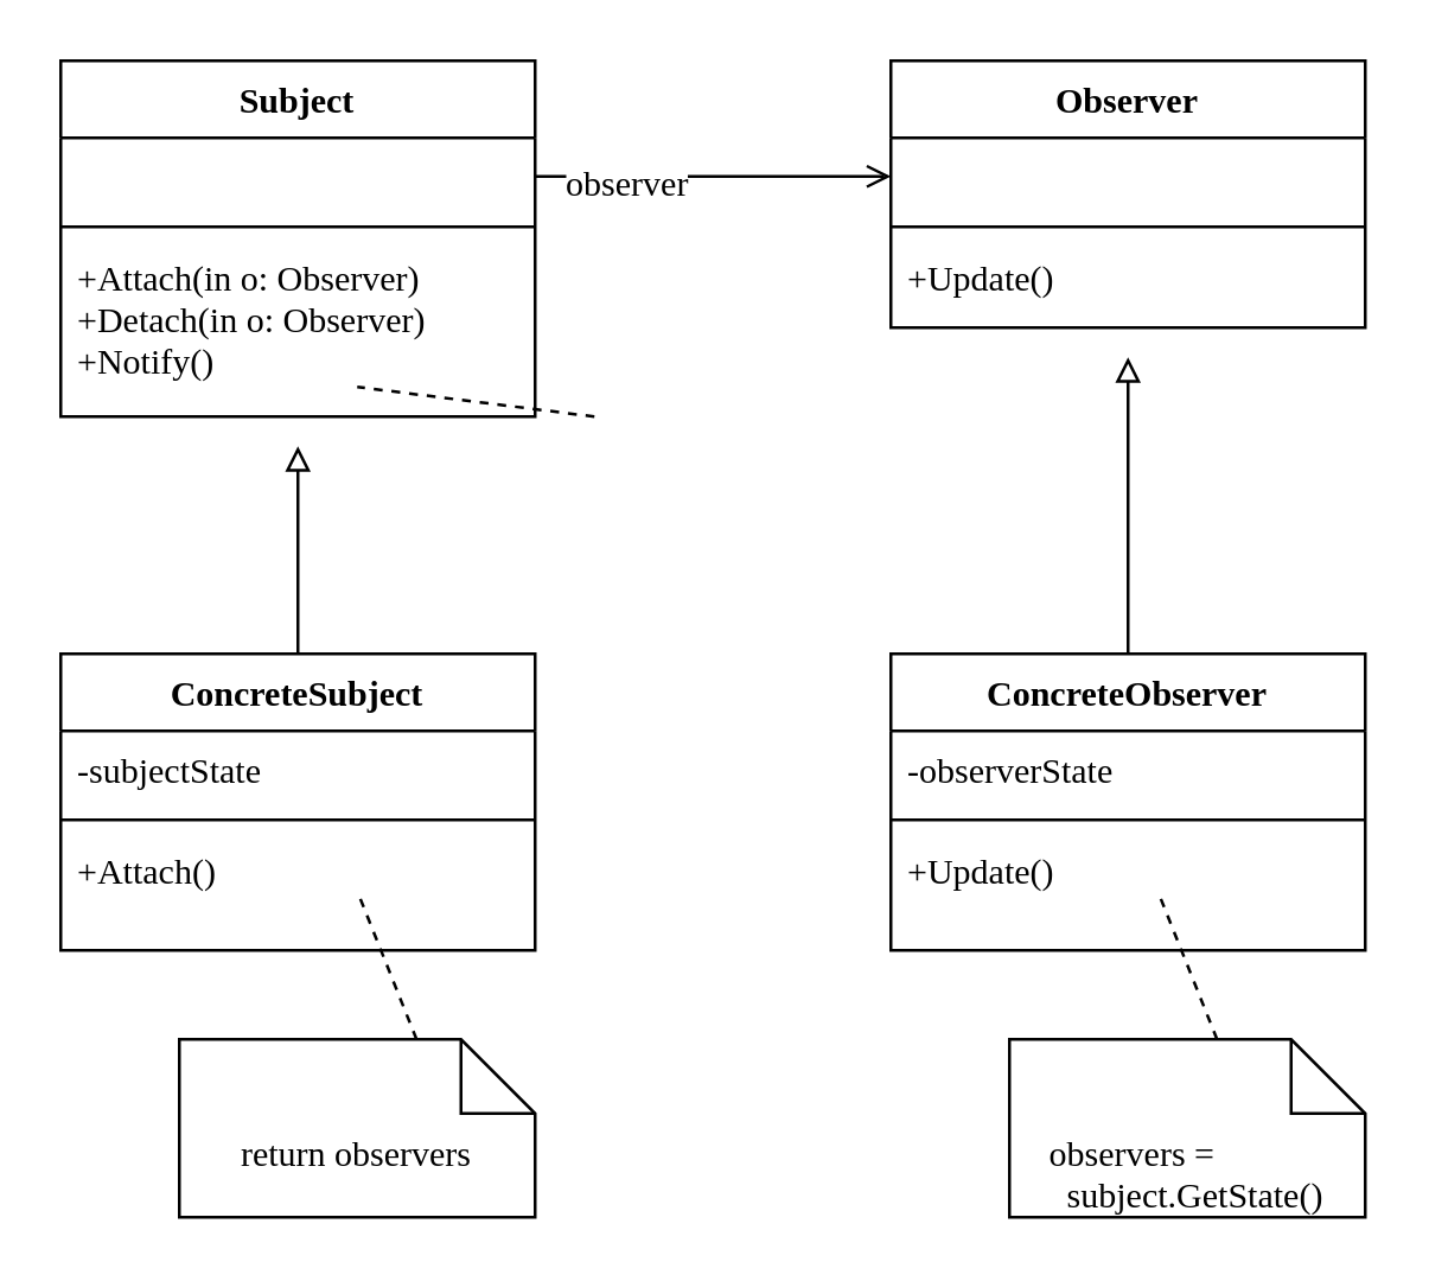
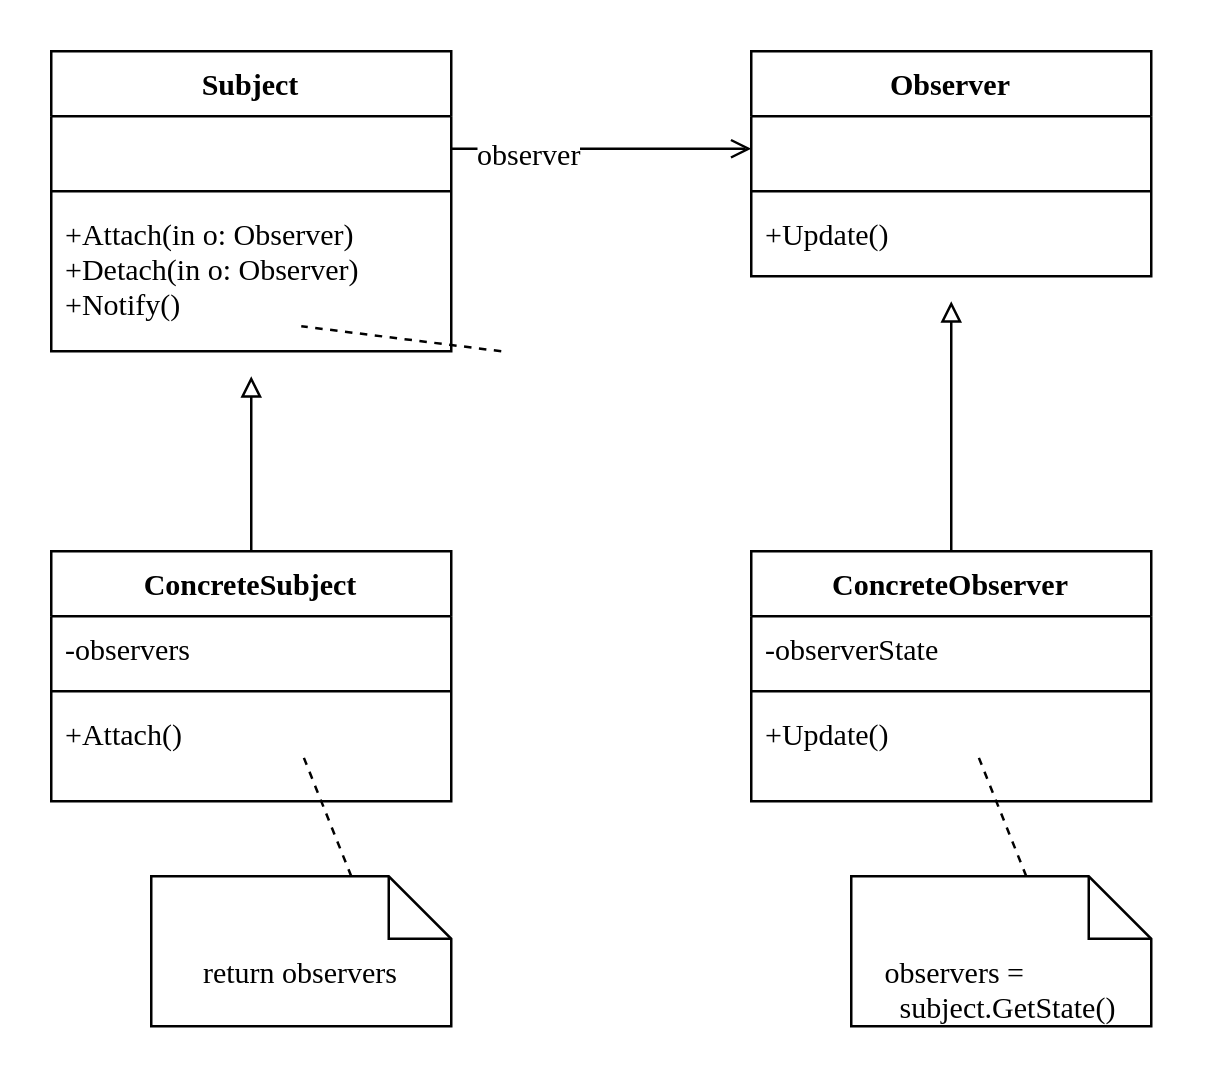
  <mxCell id="0" />
  <mxCell id="1" parent="0" />
  <mxCell id="2" value="Observer" style="swimlane;fontStyle=1;align=center;verticalAlign=top;childLayout=stackLayout;horizontal=1;startSize=26;horizontalStack=0;resizeParent=1;resizeParentMax=0;resizeLast=0;collapsible=1;marginBottom=0;fontFamily=Lucida Console;fontSize=12;" vertex="1" parent="1"><mxGeometry x="300" y="20" width="160" height="90" as="geometry" /></mxCell>
  <mxCell id="3" value=" " style="text;strokeColor=none;fillColor=none;align=left;verticalAlign=top;spacingLeft=4;spacingRight=4;overflow=hidden;rotatable=0;points=[[0,0.5],[1,0.5]];portConstraint=eastwest;fontFamily=Lucida Console;fontSize=12;" vertex="1" parent="2"><mxGeometry y="26" width="160" height="26" as="geometry" /></mxCell>
  <mxCell id="4" value="" style="line;strokeWidth=1;fillColor=none;align=left;verticalAlign=middle;spacingTop=-1;spacingLeft=3;spacingRight=3;rotatable=0;labelPosition=right;points=[];portConstraint=eastwest;fontFamily=Lucida Console;fontSize=12;" vertex="1" parent="2"><mxGeometry y="52" width="160" height="8" as="geometry" /></mxCell>
  <mxCell id="5" value="+Update()" style="text;strokeColor=none;fillColor=none;align=left;verticalAlign=top;spacingLeft=4;spacingRight=4;overflow=hidden;rotatable=0;points=[[0,0.5],[1,0.5]];portConstraint=eastwest;fontFamily=Lucida Console;fontSize=12;" vertex="1" parent="2"><mxGeometry y="60" width="160" height="30" as="geometry" /></mxCell>
  <mxCell id="6" style="edgeStyle=orthogonalEdgeStyle;rounded=0;orthogonalLoop=1;jettySize=auto;html=1;entryX=0;entryY=0.5;entryDx=0;entryDy=0;fontFamily=Lucida Console;fontSize=12;startArrow=none;startFill=0;endArrow=open;endFill=0;strokeWidth=1;exitX=1;exitY=0.5;exitDx=0;exitDy=0;" edge="1" parent="1" source="19" target="3"><mxGeometry relative="1" as="geometry"><mxPoint x="170" y="59" as="sourcePoint" /></mxGeometry></mxCell>
  <mxCell id="7" value="observer" style="edgeLabel;html=1;align=center;verticalAlign=middle;resizable=0;points=[];fontSize=12;fontFamily=Lucida Console;" vertex="1" connectable="0" parent="6"><mxGeometry x="-0.493" y="-2" relative="1" as="geometry"><mxPoint as="offset" /></mxGeometry></mxCell>
  <mxCell id="8" style="edgeStyle=orthogonalEdgeStyle;rounded=0;orthogonalLoop=1;jettySize=auto;html=1;fontFamily=Lucida Console;fontSize=12;startArrow=none;startFill=0;endArrow=block;endFill=0;strokeWidth=1;" edge="1" parent="1" source="9"><mxGeometry relative="1" as="geometry"><mxPoint x="380" y="120" as="targetPoint" /></mxGeometry></mxCell>
  <mxCell id="9" value="ConcreteObserver" style="swimlane;fontStyle=1;align=center;verticalAlign=top;childLayout=stackLayout;horizontal=1;startSize=26;horizontalStack=0;resizeParent=1;resizeParentMax=0;resizeLast=0;collapsible=1;marginBottom=0;fontFamily=Lucida Console;fontSize=12;" vertex="1" parent="1"><mxGeometry x="300" y="220" width="160" height="100" as="geometry" /></mxCell>
  <mxCell id="10" value="-observerState" style="text;strokeColor=none;fillColor=none;align=left;verticalAlign=top;spacingLeft=4;spacingRight=4;overflow=hidden;rotatable=0;points=[[0,0.5],[1,0.5]];portConstraint=eastwest;fontFamily=Lucida Console;fontSize=12;" vertex="1" parent="9"><mxGeometry y="26" width="160" height="26" as="geometry" /></mxCell>
  <mxCell id="11" value="" style="line;strokeWidth=1;fillColor=none;align=left;verticalAlign=middle;spacingTop=-1;spacingLeft=3;spacingRight=3;rotatable=0;labelPosition=right;points=[];portConstraint=eastwest;fontFamily=Lucida Console;fontSize=12;" vertex="1" parent="9"><mxGeometry y="52" width="160" height="8" as="geometry" /></mxCell>
  <mxCell id="12" value="+Update()" style="text;strokeColor=none;fillColor=none;align=left;verticalAlign=top;spacingLeft=4;spacingRight=4;overflow=hidden;rotatable=0;points=[[0,0.5],[1,0.5]];portConstraint=eastwest;fontFamily=Lucida Console;fontSize=12;" vertex="1" parent="9"><mxGeometry y="60" width="160" height="40" as="geometry" /></mxCell>
  <mxCell id="13" style="edgeStyle=orthogonalEdgeStyle;rounded=0;orthogonalLoop=1;jettySize=auto;html=1;fontFamily=Lucida Console;fontSize=12;startArrow=none;startFill=0;endArrow=block;endFill=0;strokeWidth=1;" edge="1" parent="1" source="14"><mxGeometry relative="1" as="geometry"><mxPoint x="100" y="150" as="targetPoint" /></mxGeometry></mxCell>
  <mxCell id="14" value="ConcreteSubject" style="swimlane;fontStyle=1;align=center;verticalAlign=top;childLayout=stackLayout;horizontal=1;startSize=26;horizontalStack=0;resizeParent=1;resizeParentMax=0;resizeLast=0;collapsible=1;marginBottom=0;fontFamily=Lucida Console;fontSize=12;" vertex="1" parent="1"><mxGeometry x="20" y="220" width="160" height="100" as="geometry" /></mxCell>
- <mxCell id="15" value="-subjectState" style="text;strokeColor=none;fillColor=none;align=left;verticalAlign=top;spacingLeft=4;spacingRight=4;overflow=hidden;rotatable=0;points=[[0,0.5],[1,0.5]];portConstraint=eastwest;fontFamily=Lucida Console;fontSize=12;" vertex="1" parent="14"><mxGeometry y="26" width="160" height="26" as="geometry" /></mxCell>
+ <mxCell id="15" value="-observers" style="text;strokeColor=none;fillColor=none;align=left;verticalAlign=top;spacingLeft=4;spacingRight=4;overflow=hidden;rotatable=0;points=[[0,0.5],[1,0.5]];portConstraint=eastwest;fontFamily=Lucida Console;fontSize=12;" vertex="1" parent="14"><mxGeometry y="26" width="160" height="26" as="geometry" /></mxCell>
  <mxCell id="16" value="" style="line;strokeWidth=1;fillColor=none;align=left;verticalAlign=middle;spacingTop=-1;spacingLeft=3;spacingRight=3;rotatable=0;labelPosition=right;points=[];portConstraint=eastwest;fontFamily=Lucida Console;fontSize=12;" vertex="1" parent="14"><mxGeometry y="52" width="160" height="8" as="geometry" /></mxCell>
  <mxCell id="17" value="+Attach()" style="text;strokeColor=none;fillColor=none;align=left;verticalAlign=top;spacingLeft=4;spacingRight=4;overflow=hidden;rotatable=0;points=[[0,0.5],[1,0.5]];portConstraint=eastwest;fontFamily=Lucida Console;fontSize=12;" vertex="1" parent="14"><mxGeometry y="60" width="160" height="40" as="geometry" /></mxCell>
  <mxCell id="18" value="Subject" style="swimlane;fontStyle=1;align=center;verticalAlign=top;childLayout=stackLayout;horizontal=1;startSize=26;horizontalStack=0;resizeParent=1;resizeParentMax=0;resizeLast=0;collapsible=1;marginBottom=0;fontFamily=Lucida Console;fontSize=12;" vertex="1" parent="1"><mxGeometry x="20" y="20" width="160" height="120" as="geometry" /></mxCell>
  <mxCell id="19" value=" " style="text;strokeColor=none;fillColor=none;align=left;verticalAlign=top;spacingLeft=4;spacingRight=4;overflow=hidden;rotatable=0;points=[[0,0.5],[1,0.5]];portConstraint=eastwest;fontFamily=Lucida Console;fontSize=12;" vertex="1" parent="18"><mxGeometry y="26" width="160" height="26" as="geometry" /></mxCell>
  <mxCell id="20" value="" style="line;strokeWidth=1;fillColor=none;align=left;verticalAlign=middle;spacingTop=-1;spacingLeft=3;spacingRight=3;rotatable=0;labelPosition=right;points=[];portConstraint=eastwest;fontFamily=Lucida Console;fontSize=12;" vertex="1" parent="18"><mxGeometry y="52" width="160" height="8" as="geometry" /></mxCell>
  <mxCell id="21" value="+Attach(in o: Observer)&#10;+Detach(in o: Observer)&#10;+Notify()" style="text;strokeColor=none;fillColor=none;align=left;verticalAlign=top;spacingLeft=4;spacingRight=4;overflow=hidden;rotatable=0;points=[[0,0.5],[1,0.5]];portConstraint=eastwest;fontFamily=Lucida Console;fontSize=12;" vertex="1" parent="18"><mxGeometry y="60" width="160" height="60" as="geometry" /></mxCell>
  <mxCell id="22" value="" style="endArrow=none;dashed=1;html=1;rounded=0;fontFamily=Lucida Console;fontSize=12;strokeWidth=1;" edge="1" parent="18"><mxGeometry width="50" height="50" relative="1" as="geometry"><mxPoint x="180" y="120" as="sourcePoint" /><mxPoint x="100" y="110" as="targetPoint" /></mxGeometry></mxCell>
  <mxCell id="23" value="&lt;div style=&quot;text-align: left&quot;&gt;return observers&lt;/div&gt;" style="shape=note2;boundedLbl=1;whiteSpace=wrap;html=1;size=25;verticalAlign=top;align=center;fontFamily=Lucida Console;fontSize=12;" vertex="1" parent="1"><mxGeometry x="60" y="350" width="120" height="60" as="geometry" /></mxCell>
  <mxCell id="24" value="&lt;div style=&quot;text-align: left&quot;&gt;observers =&amp;nbsp;&lt;br&gt;&amp;nbsp; subject.GetState()&lt;/div&gt;" style="shape=note2;boundedLbl=1;whiteSpace=wrap;html=1;size=25;verticalAlign=top;align=center;fontFamily=Lucida Console;fontSize=12;" vertex="1" parent="1"><mxGeometry x="340" y="350" width="120" height="60" as="geometry" /></mxCell>
  <mxCell id="25" value="" style="endArrow=none;dashed=1;html=1;rounded=0;fontFamily=Lucida Console;fontSize=12;strokeWidth=1;" edge="1" parent="1"><mxGeometry width="50" height="50" relative="1" as="geometry"><mxPoint x="140" y="350" as="sourcePoint" /><mxPoint x="120" y="300" as="targetPoint" /></mxGeometry></mxCell>
  <mxCell id="26" value="" style="endArrow=none;dashed=1;html=1;rounded=0;fontFamily=Lucida Console;fontSize=12;strokeWidth=1;" edge="1" parent="1"><mxGeometry width="50" height="50" relative="1" as="geometry"><mxPoint x="410" y="350" as="sourcePoint" /><mxPoint x="390" y="300" as="targetPoint" /></mxGeometry></mxCell>
